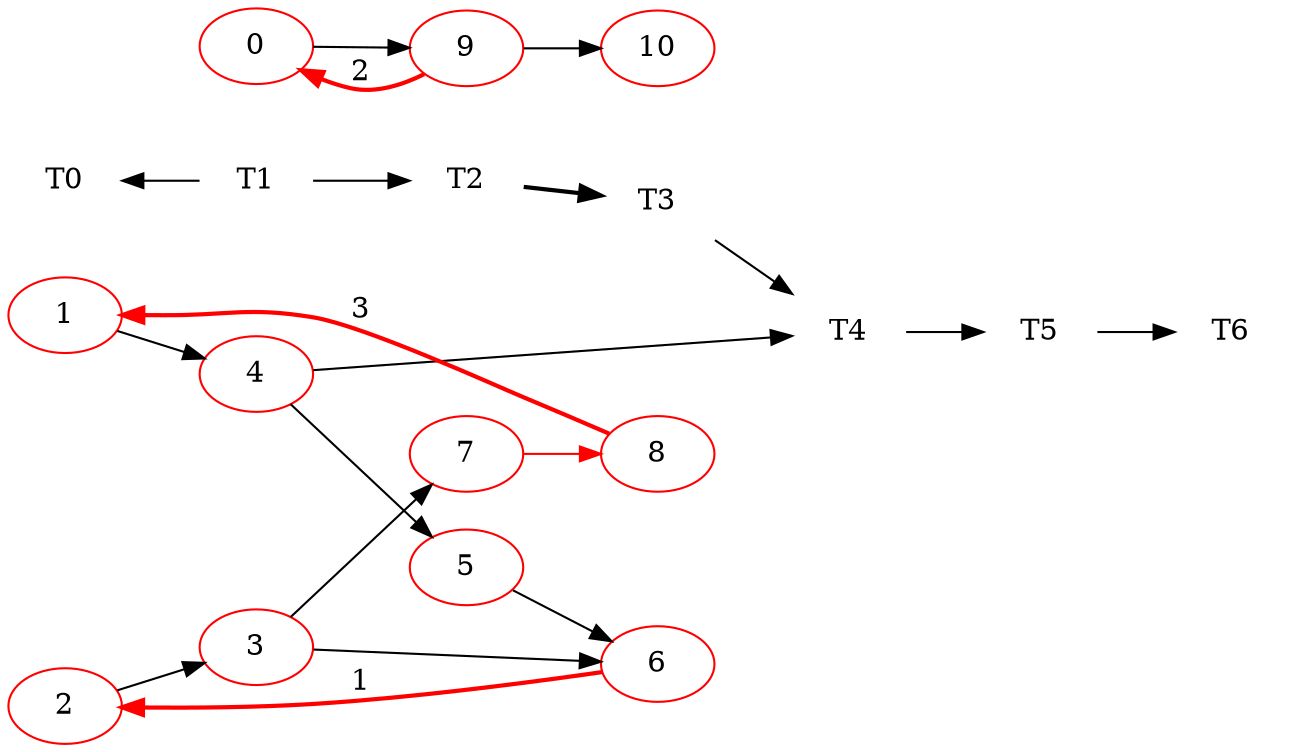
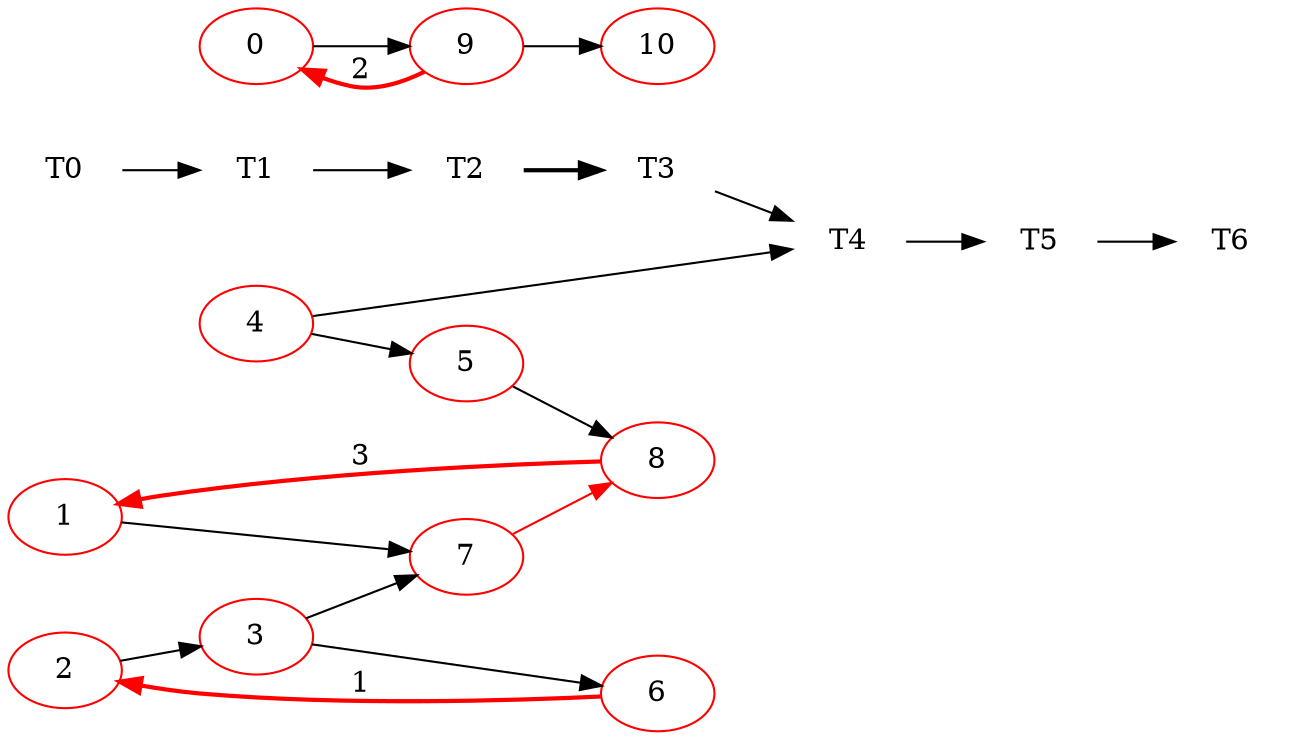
  digraph {
    rankdir=LR
    node [color=red]
    T0 [shape=plaintext color=""]
    T1 [shape=plaintext color=""]
    T2 [shape=plaintext color=""]
    T3 [shape=plaintext color=""]
    T4 [shape=plaintext color=""]
    T5 [shape=plaintext]
    T6 [shape=plaintext color=""]
    1
    2
    0
    3
    4
    5
    7
    9
    6
    8
    10
    subgraph sub_1 {
      T0
      T1
      T2
      T3
      T4
      T5
      T6
    }
    subgraph sub_2 {
      rank=source
      T0
    }
    subgraph sub_3 {
      rank=same
      T0
      1
      2
    }
    subgraph sub_4 {
      rank=same
      T1
      0
      3
      4
    }
    subgraph sub_5 {
      rank=same
      T2
      5
      7
      9
    }
    subgraph sub_6 {
      rank=same
      T3
      6
      8
      10
    }
    subgraph sub_7 {
      rank=same
    }
    subgraph sub_8 {
      rank=same
    }
    subgraph sub_9 {
      rank=same
    }
-   T1 -> T0
+   T0 -> T1
    T1 -> T2
    T2 -> T3 [style=bold]
    T3 -> T4
    T4 -> T5
    T5 -> T6
-   1 -> 4
+   1 -> 7
    2 -> 3
    0 -> 9
    3 -> 7
    3 -> 6
    4 -> T4
    4 -> 5
-   5 -> 6
+   5 -> 8
    7 -> 8 [color=red]
    9 -> 0 [color=red label=2 style=bold]
    9 -> 10
    6 -> 2 [color=red label=1 style=bold]
    8 -> 1 [color=red label=3 style=bold]
  }
